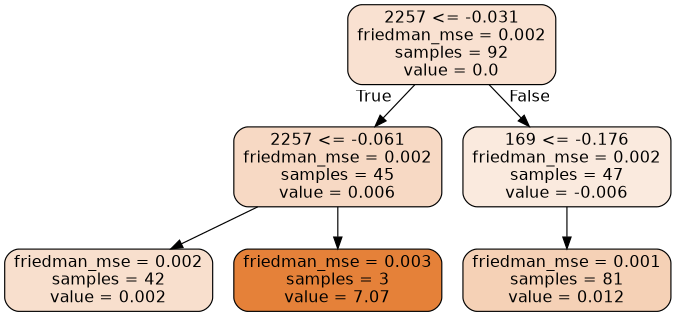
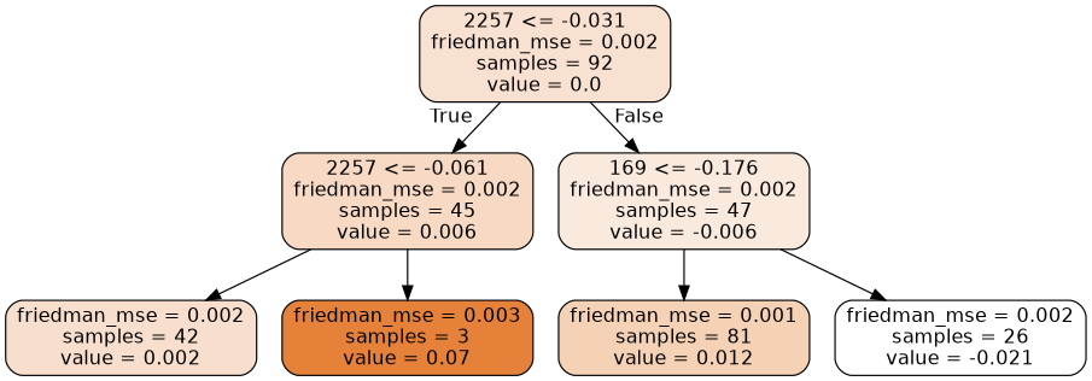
  digraph {
    fontname="DejaVu Sans"
    node [color=black fontname="DejaVu Sans" shape=box style="filled, rounded"]
    edge [fontname="DejaVu Sans"]
    n1 [fillcolor="#e581393b" label="2257 <= -0.031\nfriedman_mse = 0.002\nsamples = 92\nvalue = 0.0"]
    n2 [fillcolor="#e581394c" label="2257 <= -0.061\nfriedman_mse = 0.002\nsamples = 45\nvalue = 0.006"]
    n3 [fillcolor="#e581392a" label="169 <= -0.176\nfriedman_mse = 0.002\nsamples = 47\nvalue = -0.006"]
    n4 [fillcolor="#e5813940" label="friedman_mse = 0.002\nsamples = 42\nvalue = 0.002"]
-   n5 [fillcolor="#e58139ff" label="friedman_mse = 0.003\nsamples = 3\nvalue = 7.07"]
+   n5 [fillcolor="#e58139ff" label="friedman_mse = 0.003\nsamples = 3\nvalue = 0.07"]
    n6 [fillcolor="#e581395d" label="friedman_mse = 0.001\nsamples = 81\nvalue = 0.012"]
+   n7 [fillcolor="#e5813900" label="friedman_mse = 0.002\nsamples = 26\nvalue = -0.021"]
    n1 -> n2 [headlabel=True labelangle=45 labeldistance=2.5]
    n1 -> n3 [headlabel=False labelangle=-45 labeldistance=2.5]
    n2 -> n4
    n2 -> n5
    n3 -> n6
+   n3 -> n7
  }
